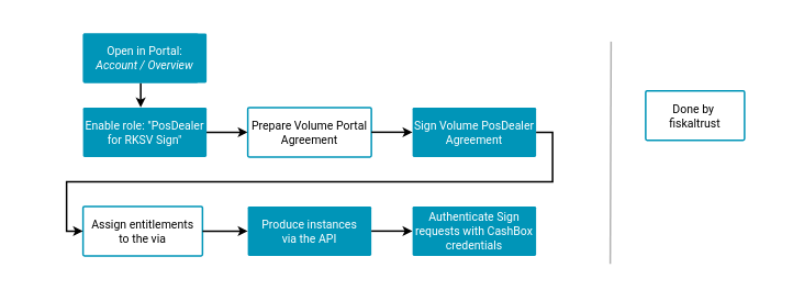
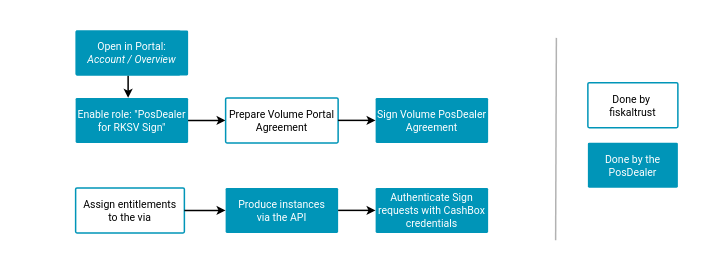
  <mxCell id="0" />
  <mxCell id="1" parent="0" />
  <mxCell id="2" value="" style="rounded=0;whiteSpace=wrap;html=1;strokeColor=none;" parent="1" vertex="1"><mxGeometry x="20" width="920" height="310" as="geometry" y="20" /></mxCell>
  <mxCell id="3" style="edgeStyle=orthogonalEdgeStyle;rounded=0;orthogonalLoop=1;jettySize=auto;html=1;exitX=0.5;exitY=1;exitDx=0;exitDy=0;strokeWidth=2;" parent="1" source="4" target="7" edge="1"><mxGeometry relative="1" as="geometry" /></mxCell>
  <mxCell id="4" value="&lt;font style=&quot;font-size: 14px;&quot;&gt;Open in Portal:&lt;br&gt;&lt;i&gt;PosOperator / Invitation&lt;/i&gt;&lt;/font&gt;" style="whiteSpace=wrap;html=1;rounded=1;fontFamily=Roboto;fontSize=15;fontColor=#FFFFFF;strokeColor=none;fillColor=#0095B8;strokeWidth=2;arcSize=3;imageHeight=24;" parent="1" vertex="1"><mxGeometry x="100" y="40" width="140" height="60" as="geometry" /></mxCell>
  <mxCell id="5" value="Sign Volume PosDealer Agreement" style="whiteSpace=wrap;html=1;rounded=1;fontFamily=Roboto;fontSize=14;fontColor=#FFFFFF;strokeColor=none;fillColor=#0095B8;strokeWidth=2;arcSize=3;" parent="1" vertex="1"><mxGeometry x="500" y="130" width="150" height="60" as="geometry" /></mxCell>
  <mxCell id="6" value="" style="edgeStyle=orthogonalEdgeStyle;rounded=0;orthogonalLoop=1;jettySize=auto;html=1;strokeWidth=2;entryX=0;entryY=0.5;entryDx=0;entryDy=0;" parent="1" source="7" target="13" edge="1"><mxGeometry relative="1" as="geometry"><mxPoint x="270" y="160" as="targetPoint" /></mxGeometry></mxCell>
  <mxCell id="7" value="Configure invitation" style="whiteSpace=wrap;html=1;rounded=1;fontFamily=Roboto;fontSize=15;fontColor=#FFFFFF;strokeColor=none;fillColor=#0095B8;strokeWidth=2;arcSize=3;" parent="1" vertex="1"><mxGeometry x="110" y="130" width="120" height="60" as="geometry" /></mxCell>
+ <mxCell id="8" value="Done by the PosDealer" style="whiteSpace=wrap;html=1;fontSize=14;fontFamily=Roboto;fillColor=#0095B8;strokeColor=none;fontColor=#FFFFFF;rounded=1;strokeWidth=2;arcSize=3;" parent="1" vertex="1"><mxGeometry x="783" y="189.75" width="120" height="60" as="geometry" /></mxCell>
  <mxCell id="9" value="" style="endArrow=none;html=1;rounded=0;fontFamily=Roboto;fontSource=https%3A%2F%2Ffonts.googleapis.com%2Fcss%3Ffamily%3DRoboto;fontSize=13;fontColor=#FFFFFF;strokeWidth=2;textOpacity=50;opacity=30;" parent="1" edge="1"><mxGeometry width="50" height="50" relative="1" as="geometry"><mxPoint x="740" y="319.75" as="sourcePoint" /><mxPoint x="741" y="50" as="targetPoint" /></mxGeometry></mxCell>
  <mxCell id="10" value="&lt;font style=&quot;font-size: 14px;&quot;&gt;Open in Portal:&lt;br style=&quot;font-size: 14px;&quot;&gt;&lt;i style=&quot;font-size: 14px;&quot;&gt;Account / Overview&lt;/i&gt;&lt;/font&gt;" style="whiteSpace=wrap;html=1;rounded=1;fontFamily=Roboto;fontSize=14;fontColor=#FFFFFF;strokeColor=none;fillColor=#0095B8;strokeWidth=2;arcSize=3;imageHeight=24;" parent="1" vertex="1"><mxGeometry x="100" y="40" width="150" height="60" as="geometry" /></mxCell>
  <mxCell id="11" value="Enable role: &quot;PosDealer for RKSV Sign&quot;" style="whiteSpace=wrap;html=1;rounded=1;fontFamily=Roboto;fontSize=14;fontColor=#FFFFFF;strokeColor=none;fillColor=#0095B8;strokeWidth=2;arcSize=3;" parent="1" vertex="1"><mxGeometry x="100" y="130" width="150" height="60" as="geometry" /></mxCell>
  <mxCell id="12" value="Done by&amp;nbsp;&lt;br style=&quot;font-size: 14px;&quot;&gt;fiskaltrust" style="whiteSpace=wrap;html=1;fontSize=14;fontFamily=Roboto;fillColor=none;strokeColor=#0095B8;fontColor=#000000;rounded=1;strokeWidth=2;arcSize=3;" vertex="1" parent="1"><mxGeometry x="783" y="109.75" width="120" height="60" as="geometry" /></mxCell>
  <mxCell id="13" value="Prepare Volume Portal Agreement" style="whiteSpace=wrap;html=1;fontSize=14;fontFamily=Roboto;fillColor=none;strokeColor=#0095B8;fontColor=#000000;rounded=1;strokeWidth=2;arcSize=3;" vertex="1" parent="1"><mxGeometry x="300" y="130" width="150" height="60" as="geometry" /></mxCell>
  <mxCell id="14" value="" style="edgeStyle=orthogonalEdgeStyle;rounded=0;orthogonalLoop=1;jettySize=auto;html=1;strokeWidth=2;entryX=0;entryY=0.5;entryDx=0;entryDy=0;exitX=1;exitY=0.5;exitDx=0;exitDy=0;" edge="1" parent="1" source="13" target="5"><mxGeometry relative="1" as="geometry"><mxPoint x="240" y="170" as="sourcePoint" /><mxPoint x="285" y="170" as="targetPoint" /></mxGeometry></mxCell>
  <mxCell id="15" value="Assign entitlements &lt;br style=&quot;font-size: 14px;&quot;&gt;to the via" style="whiteSpace=wrap;html=1;fontSize=14;fontFamily=Roboto;fillColor=none;strokeColor=#0095B8;fontColor=#000000;rounded=1;strokeWidth=2;arcSize=3;" vertex="1" parent="1"><mxGeometry x="100" y="250" width="145" height="60" as="geometry" /></mxCell>
- <mxCell id="16" value="" style="edgeStyle=orthogonalEdgeStyle;rounded=0;orthogonalLoop=1;jettySize=auto;html=1;strokeWidth=2;entryX=0;entryY=0.5;entryDx=0;entryDy=0;exitX=1;exitY=0.5;exitDx=0;exitDy=0;" edge="1" parent="1" source="5" target="15"><mxGeometry relative="1" as="geometry"><mxPoint x="460" y="170" as="sourcePoint" /><mxPoint x="510" y="170" as="targetPoint" /></mxGeometry></mxCell>
  <mxCell id="17" value="Produce instances &lt;br&gt;via the API" style="whiteSpace=wrap;html=1;rounded=1;fontFamily=Roboto;fontSize=14;fontColor=#FFFFFF;strokeColor=none;fillColor=#0095B8;strokeWidth=2;arcSize=3;" vertex="1" parent="1"><mxGeometry x="300" y="250" width="150" height="60" as="geometry" /></mxCell>
  <mxCell id="18" value="" style="edgeStyle=orthogonalEdgeStyle;rounded=0;orthogonalLoop=1;jettySize=auto;html=1;strokeWidth=2;exitX=1;exitY=0.5;exitDx=0;exitDy=0;" edge="1" parent="1" source="15" target="17"><mxGeometry relative="1" as="geometry"><mxPoint x="240" y="170" as="sourcePoint" /><mxPoint x="1040" y="470" as="targetPoint" /></mxGeometry></mxCell>
  <mxCell id="19" value="Authenticate Sign requests with CashBox credentials" style="whiteSpace=wrap;html=1;rounded=1;fontFamily=Roboto;fontSize=14;fontColor=#FFFFFF;strokeColor=none;fillColor=#0095B8;strokeWidth=2;arcSize=3;" vertex="1" parent="1"><mxGeometry x="500" y="250" width="150" height="60" as="geometry" /></mxCell>
  <mxCell id="20" value="" style="edgeStyle=orthogonalEdgeStyle;rounded=0;orthogonalLoop=1;jettySize=auto;html=1;strokeWidth=2;" edge="1" parent="1" source="17" target="19"><mxGeometry relative="1" as="geometry"><mxPoint x="255" y="290" as="sourcePoint" /><mxPoint x="310" y="290" as="targetPoint" /></mxGeometry></mxCell>
